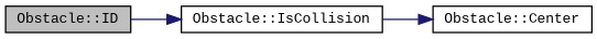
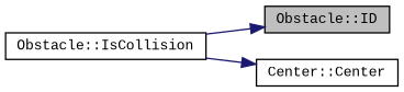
  digraph {
    fontname="Liberation Mono"
    rankdir=LR
    node [color=black fillcolor=white fontname="Liberation Mono" fontsize=10 shape=record style=filled]
    edge [color=midnightblue fontname="Liberation Mono" fontsize=10 labelfontname=Helvetica labelfontsize=10 style=solid]
    n1 [fillcolor=grey75 fontcolor=black height=0.2 label="Obstacle::ID" width=0.4]
    n2 [height=0.2 label="Obstacle::IsCollision" width=0.4]
-   n3 [height=0.2 label="Obstacle::Center" width=0.4]
-   n1 -> n2
+   n3 [height=0.2 label="Center::Center" width=0.4]
+   n2 -> n1
    n2 -> n3
  }
